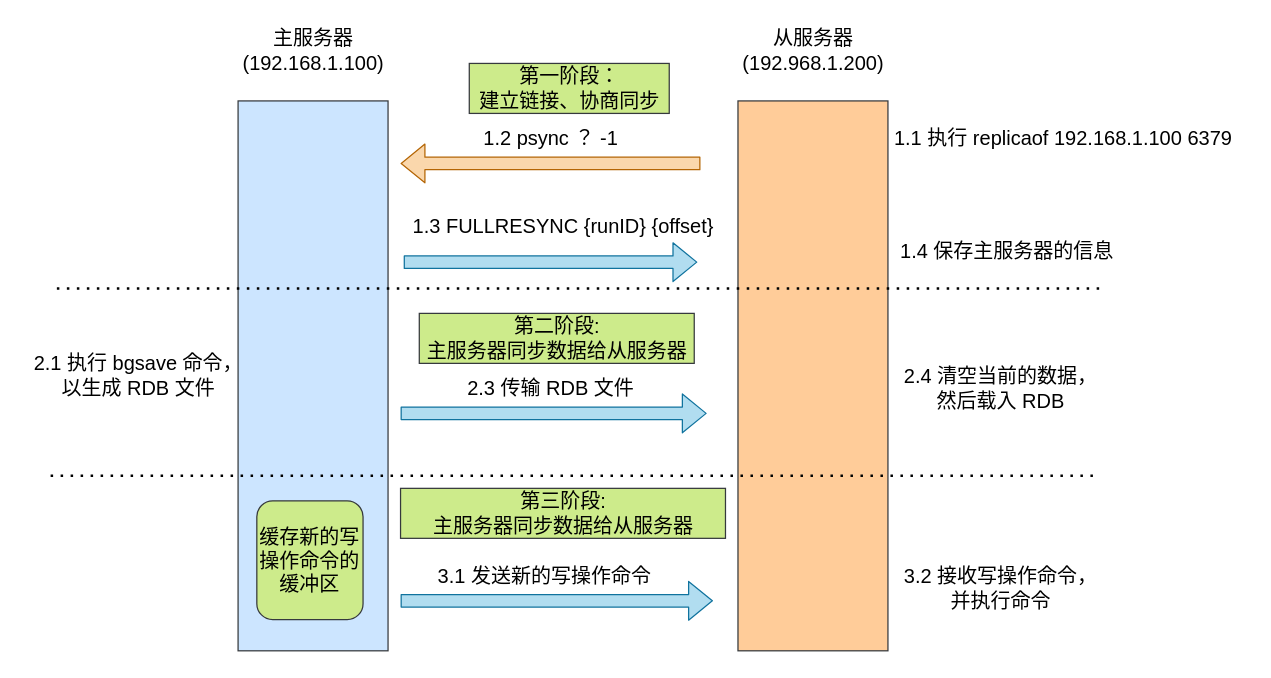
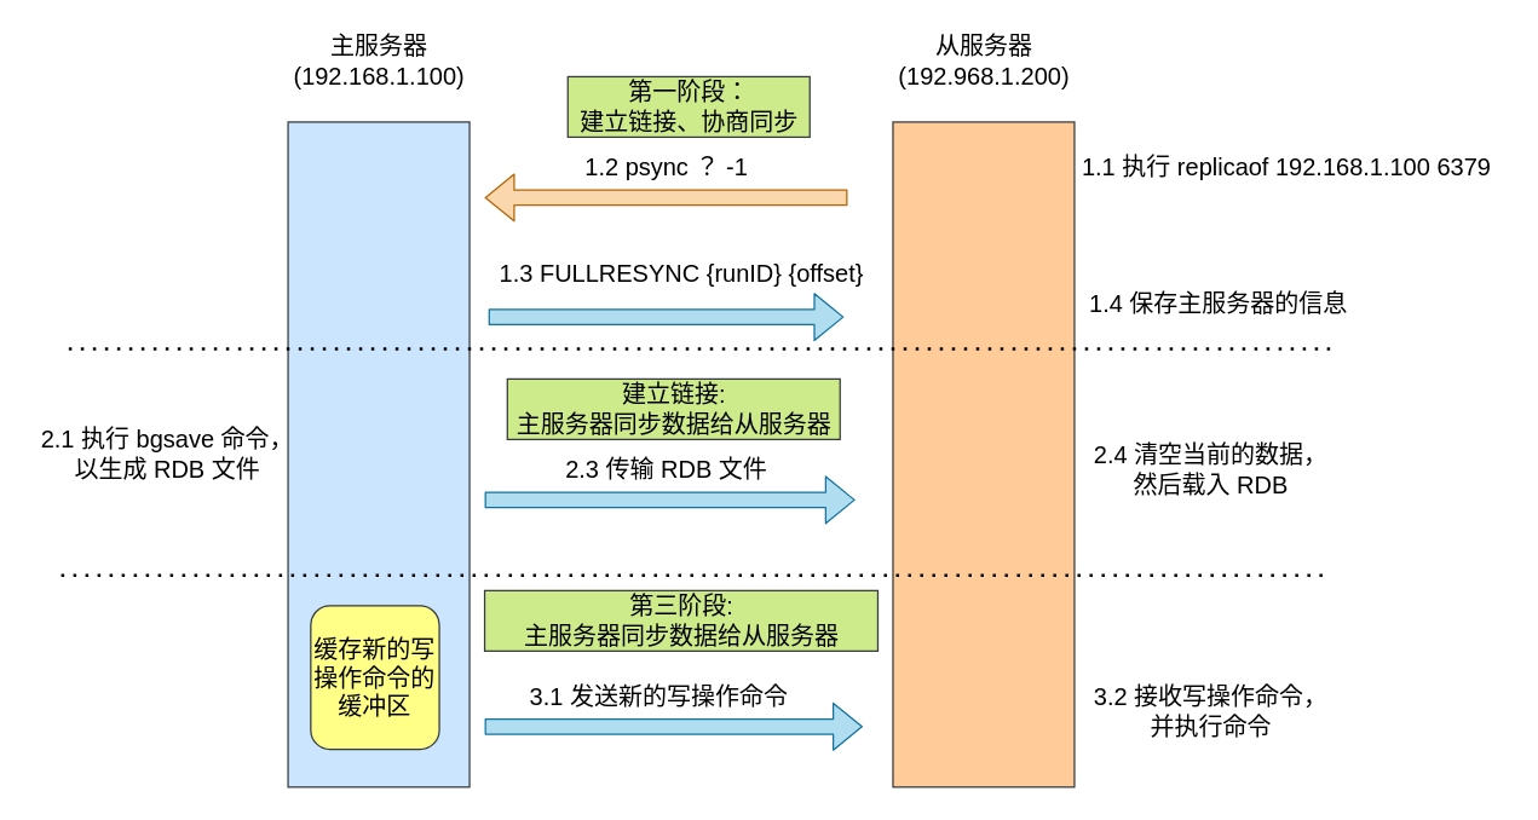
  <mxCell id="0" />
  <mxCell id="1" parent="0" />
  <mxCell id="2" value="" style="rounded=0;whiteSpace=wrap;html=1;fillColor=#cce5ff;strokeColor=#36393d;" vertex="1" parent="1"><mxGeometry x="190" y="80" width="120" height="440" as="geometry" /></mxCell>
  <mxCell id="3" value="" style="rounded=0;whiteSpace=wrap;html=1;fillColor=#ffcc99;strokeColor=#36393d;" vertex="1" parent="1"><mxGeometry x="590" y="80" width="120" height="440" as="geometry" /></mxCell>
  <mxCell id="4" value="" style="shape=flexArrow;endArrow=classic;html=1;fillColor=#fad7ac;strokeColor=#b46504;" edge="1" parent="1"><mxGeometry width="50" height="50" relative="1" as="geometry"><mxPoint x="560" y="130" as="sourcePoint" /><mxPoint x="320" y="130" as="targetPoint" /></mxGeometry></mxCell>
  <mxCell id="5" value="1.2 psync ？ -1" style="text;html=1;align=center;verticalAlign=middle;resizable=0;points=[];autosize=1;fontSize=16;" vertex="1" parent="1"><mxGeometry x="380" y="100" width="120" height="20" as="geometry" /></mxCell>
  <mxCell id="6" value="第一阶段：&lt;br&gt;建立链接、协商同步" style="text;html=1;align=center;verticalAlign=middle;resizable=0;points=[];autosize=1;fontSize=16;fillColor=#cdeb8b;strokeColor=#36393d;" vertex="1" parent="1"><mxGeometry x="375" y="50" width="160" height="40" as="geometry" /></mxCell>
  <mxCell id="7" value="" style="shape=flexArrow;endArrow=classic;html=1;fontSize=16;fillColor=#b1ddf0;strokeColor=#10739e;" edge="1" parent="1"><mxGeometry width="50" height="50" relative="1" as="geometry"><mxPoint x="322.5" y="209" as="sourcePoint" /><mxPoint x="557.5" y="209" as="targetPoint" /></mxGeometry></mxCell>
  <mxCell id="8" value="1.3 FULLRESYNC {runID} {offset}" style="text;html=1;align=center;verticalAlign=middle;resizable=0;points=[];autosize=1;fontSize=16;" vertex="1" parent="1"><mxGeometry x="320" y="170" width="260" height="20" as="geometry" /></mxCell>
- <mxCell id="9" value="第二阶段:&lt;br&gt;主服务器同步数据给从服务器" style="text;html=1;align=center;verticalAlign=middle;resizable=0;points=[];autosize=1;strokeColor=#36393d;fontSize=16;fillColor=#cdeb8b;" vertex="1" parent="1"><mxGeometry x="335" y="250" width="220" height="40" as="geometry" /></mxCell>
+ <mxCell id="9" value="建立链接:&lt;br&gt;主服务器同步数据给从服务器" style="text;html=1;align=center;verticalAlign=middle;resizable=0;points=[];autosize=1;strokeColor=#36393d;fontSize=16;fillColor=#cdeb8b;" vertex="1" parent="1"><mxGeometry x="335" y="250" width="220" height="40" as="geometry" /></mxCell>
  <mxCell id="10" value="" style="shape=flexArrow;endArrow=classic;html=1;fontSize=16;fillColor=#b1ddf0;strokeColor=#10739e;" edge="1" parent="1"><mxGeometry width="50" height="50" relative="1" as="geometry"><mxPoint x="320" y="330" as="sourcePoint" /><mxPoint x="565" y="330" as="targetPoint" /></mxGeometry></mxCell>
  <mxCell id="11" value="2.3 传输 RDB 文件" style="text;html=1;align=center;verticalAlign=middle;resizable=0;points=[];autosize=1;fontSize=16;" vertex="1" parent="1"><mxGeometry x="365" y="300" width="150" height="20" as="geometry" /></mxCell>
  <mxCell id="12" value="第三阶段:&lt;br&gt;主服务器同步数据给从服务器" style="text;html=1;align=center;verticalAlign=middle;resizable=0;points=[];autosize=1;strokeColor=#36393d;fontSize=16;fillColor=#cdeb8b;" vertex="1" parent="1"><mxGeometry x="320" y="390" width="260" height="40" as="geometry" /></mxCell>
  <mxCell id="13" value="" style="shape=flexArrow;endArrow=classic;html=1;fontSize=16;fillColor=#b1ddf0;strokeColor=#10739e;" edge="1" parent="1"><mxGeometry width="50" height="50" relative="1" as="geometry"><mxPoint x="320" y="480" as="sourcePoint" /><mxPoint x="570" y="480" as="targetPoint" /></mxGeometry></mxCell>
  <mxCell id="14" value="3.1 发送新的写操作命令" style="text;html=1;align=center;verticalAlign=middle;resizable=0;points=[];autosize=1;fontSize=16;" vertex="1" parent="1"><mxGeometry x="340" y="450" width="190" height="20" as="geometry" /></mxCell>
  <mxCell id="15" value="" style="endArrow=none;dashed=1;html=1;dashPattern=1 3;strokeWidth=2;fontSize=16;" edge="1" parent="1"><mxGeometry width="50" height="50" relative="1" as="geometry"><mxPoint x="40" y="380" as="sourcePoint" /><mxPoint x="880" y="380" as="targetPoint" /></mxGeometry></mxCell>
  <mxCell id="16" value="主服务器&lt;br&gt;(192.168.1.100)" style="text;html=1;align=center;verticalAlign=middle;resizable=0;points=[];autosize=1;strokeColor=none;fontSize=16;" vertex="1" parent="1"><mxGeometry x="185" y="20" width="130" height="40" as="geometry" /></mxCell>
  <mxCell id="17" value="从服务器&lt;br&gt;(192.968.1.200)" style="text;html=1;align=center;verticalAlign=middle;resizable=0;points=[];autosize=1;strokeColor=none;fontSize=16;" vertex="1" parent="1"><mxGeometry x="585" y="20" width="130" height="40" as="geometry" /></mxCell>
- <mxCell id="18" value="缓存新的写操作命令的缓冲区" style="rounded=1;whiteSpace=wrap;html=1;fontSize=16;fillColor=#cdeb8b;strokeColor=#36393d;" vertex="1" parent="1"><mxGeometry x="205" y="400" width="85" height="95" as="geometry" /></mxCell>
+ <mxCell id="18" value="缓存新的写操作命令的缓冲区" style="rounded=1;whiteSpace=wrap;html=1;fontSize=16;fillColor=#ffff88;strokeColor=#36393d;" vertex="1" parent="1"><mxGeometry x="205" y="400" width="85" height="95" as="geometry" /></mxCell>
  <mxCell id="19" value="2.1 执行 bgsave 命令，&lt;br&gt;以生成 RDB 文件" style="text;html=1;align=center;verticalAlign=middle;resizable=0;points=[];autosize=1;strokeColor=none;fontSize=16;" vertex="1" parent="1"><mxGeometry x="20" y="280" width="180" height="40" as="geometry" /></mxCell>
  <mxCell id="20" value="1.4 保存主服务器的信息" style="text;html=1;align=center;verticalAlign=middle;resizable=0;points=[];autosize=1;strokeColor=none;fontSize=16;" vertex="1" parent="1"><mxGeometry x="710" y="190" width="190" height="20" as="geometry" /></mxCell>
  <mxCell id="21" value="2.4 清空当前的数据，&lt;br&gt;然后载入 RDB" style="text;html=1;align=center;verticalAlign=middle;resizable=0;points=[];autosize=1;strokeColor=none;fontSize=16;" vertex="1" parent="1"><mxGeometry x="715" y="290" width="170" height="40" as="geometry" /></mxCell>
  <mxCell id="22" value="3.2 接收写操作命令，&lt;br&gt;并执行命令" style="text;html=1;align=center;verticalAlign=middle;resizable=0;points=[];autosize=1;strokeColor=none;fontSize=16;" vertex="1" parent="1"><mxGeometry x="715" y="450" width="170" height="40" as="geometry" /></mxCell>
  <mxCell id="23" value="1.1 执行&amp;nbsp;replicaof 192.168.1.100 6379" style="text;html=1;align=center;verticalAlign=middle;resizable=0;points=[];autosize=1;strokeColor=none;fontSize=16;" vertex="1" parent="1"><mxGeometry x="705" y="100" width="290" height="20" as="geometry" /></mxCell>
  <mxCell id="24" value="" style="endArrow=none;dashed=1;html=1;dashPattern=1 3;strokeWidth=2;fontSize=16;" edge="1" parent="1"><mxGeometry width="50" height="50" relative="1" as="geometry"><mxPoint x="45" y="230" as="sourcePoint" /><mxPoint x="885" y="230" as="targetPoint" /></mxGeometry></mxCell>
